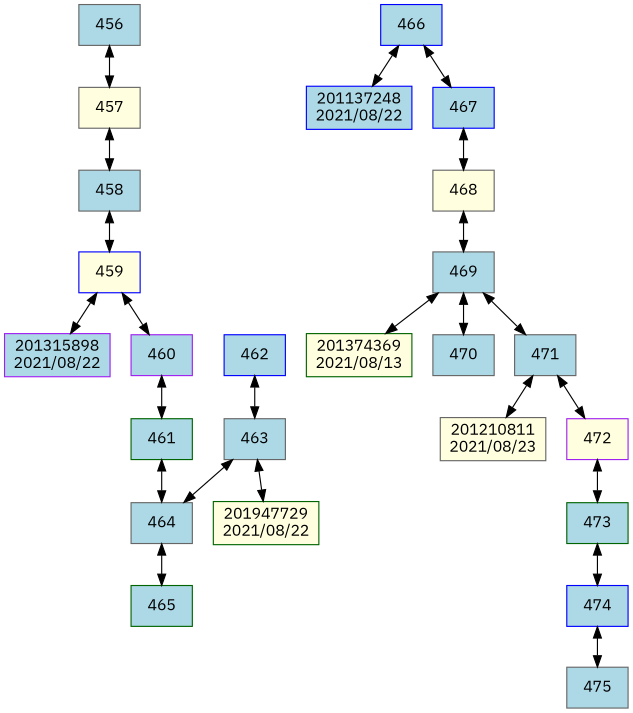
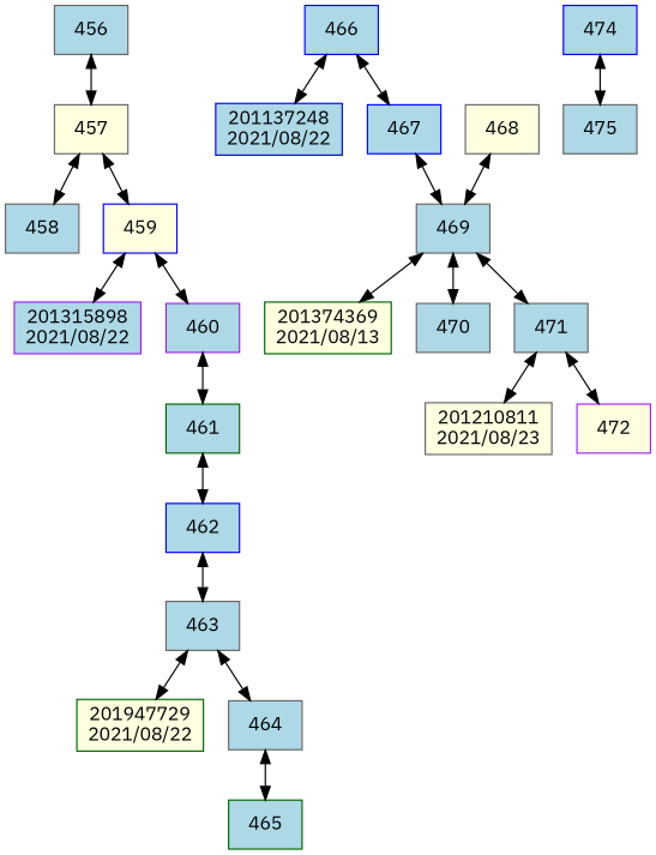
  digraph {
    compound=true
    fontname="IBM Plex Sans"
    rankdir=TB
    node [color=gray40 fillcolor=lightblue fontname="IBM Plex Sans" shape=box style=filled]
    edge [dir=both fontname="IBM Plex Sans"]
    n1 [label=456]
    n2 [fillcolor=lightyellow label=457]
    n3 [label=458]
    n4 [color=blue fillcolor=lightyellow label=459]
    n5 [color=purple label="201315898\n2021/08/22"]
    n6 [color=purple label=460]
    n7 [color=darkgreen label=461]
    n8 [color=blue label=462]
    n9 [label=463]
    n10 [color=darkgreen fillcolor=lightyellow label="201947729\n2021/08/22"]
    n11 [label=464]
    n12 [color=darkgreen label=465]
    n13 [color=blue label=466]
    n14 [color=blue label="201137248\n2021/08/22"]
    n15 [color=blue label=467]
    n16 [fillcolor=lightyellow label=468]
    n17 [label=469]
    n18 [color=darkgreen fillcolor=lightyellow label="201374369\n2021/08/13"]
    n19 [label=470]
    n20 [label=471]
    n21 [fillcolor=lightyellow label="201210811\n2021/08/23"]
    n22 [color=purple fillcolor=lightyellow label=472]
-   n23 [color=darkgreen label=473]
    n24 [color=blue label=474]
    n25 [label=475]
    n1 -> n2
    n2 -> n3
-   n3 -> n4
+   n2 -> n4
    n4 -> n5
    n4 -> n6
    n6 -> n7
-   n7 -> n11
+   n7 -> n8
    n8 -> n9
    n9 -> n10
    n9 -> n11
    n11 -> n12
    n13 -> n14
    n13 -> n15
-   n15 -> n16
+   n15 -> n17
    n16 -> n17
    n17 -> n18
    n17 -> n19
    n17 -> n20
    n20 -> n21
    n20 -> n22
-   n22 -> n23
-   n23 -> n24
    n24 -> n25
  }
